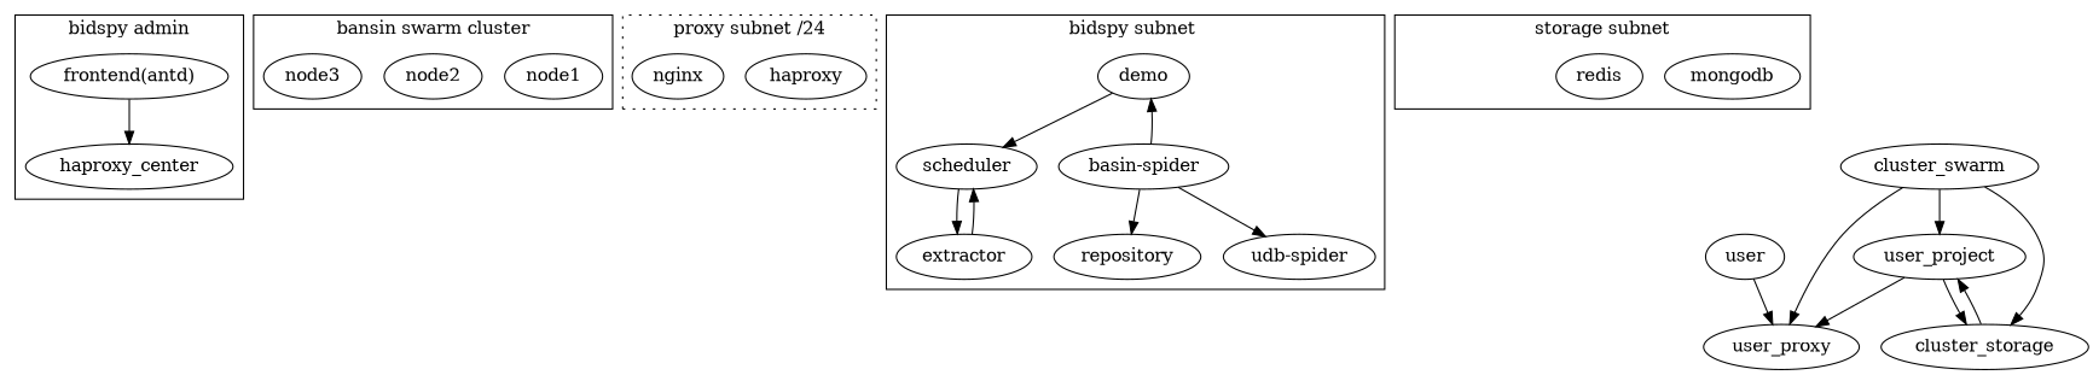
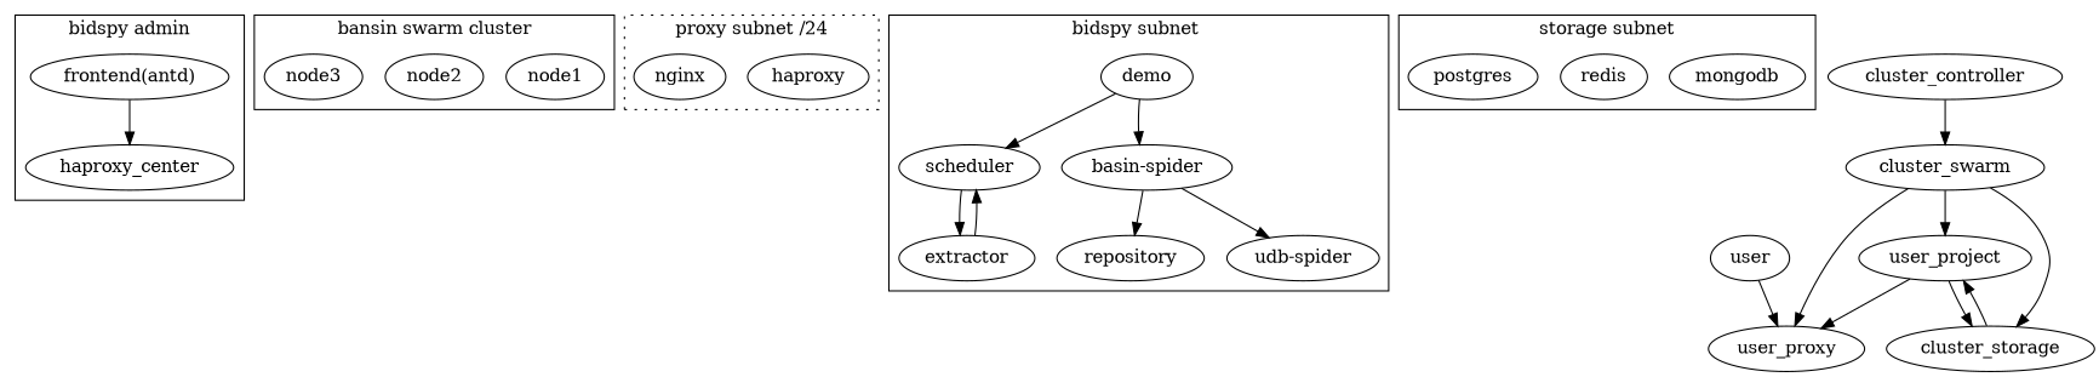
  digraph {
    "frontend(antd)"
    n2 [label=haproxy_center]
    node1
    node2
    node3
    haproxy
    nginx
    demo
    scheduler
    "basin-spider"
    extractor
    repository
    "udb-spider"
    mongodb
    redis
+   postgres
    n17 [label=user_proxy]
    user
+   cluster_controller
    cluster_swarm
    n21 [label=user_project]
    cluster_storage
    subgraph cluster_1 {
      label="bidspy admin"
      "frontend(antd)"
      n2
    }
    subgraph cluster_2 {
      label="bansin swarm cluster"
      node1
      node2
      node3
    }
    subgraph cluster_3 {
      label="proxy subnet /24"
      style=dotted
      haproxy
      nginx
    }
    subgraph cluster_4 {
      label="bidspy subnet "
      demo
      scheduler
      "basin-spider"
      extractor
      repository
      "udb-spider"
    }
    subgraph cluster_5 {
      label="storage subnet"
      mongodb
      redis
+     postgres
    }
    "frontend(antd)" -> n2
    demo -> scheduler
-   "basin-spider" -> demo
+   demo -> "basin-spider"
    scheduler -> extractor
    "basin-spider" -> repository
    "basin-spider" -> "udb-spider"
    extractor -> scheduler
    user -> n17
+   cluster_controller -> cluster_swarm
    cluster_swarm -> n17
    cluster_swarm -> n21
    cluster_swarm -> cluster_storage
    n21 -> n17
    n21 -> cluster_storage
    cluster_storage -> n21
  }
